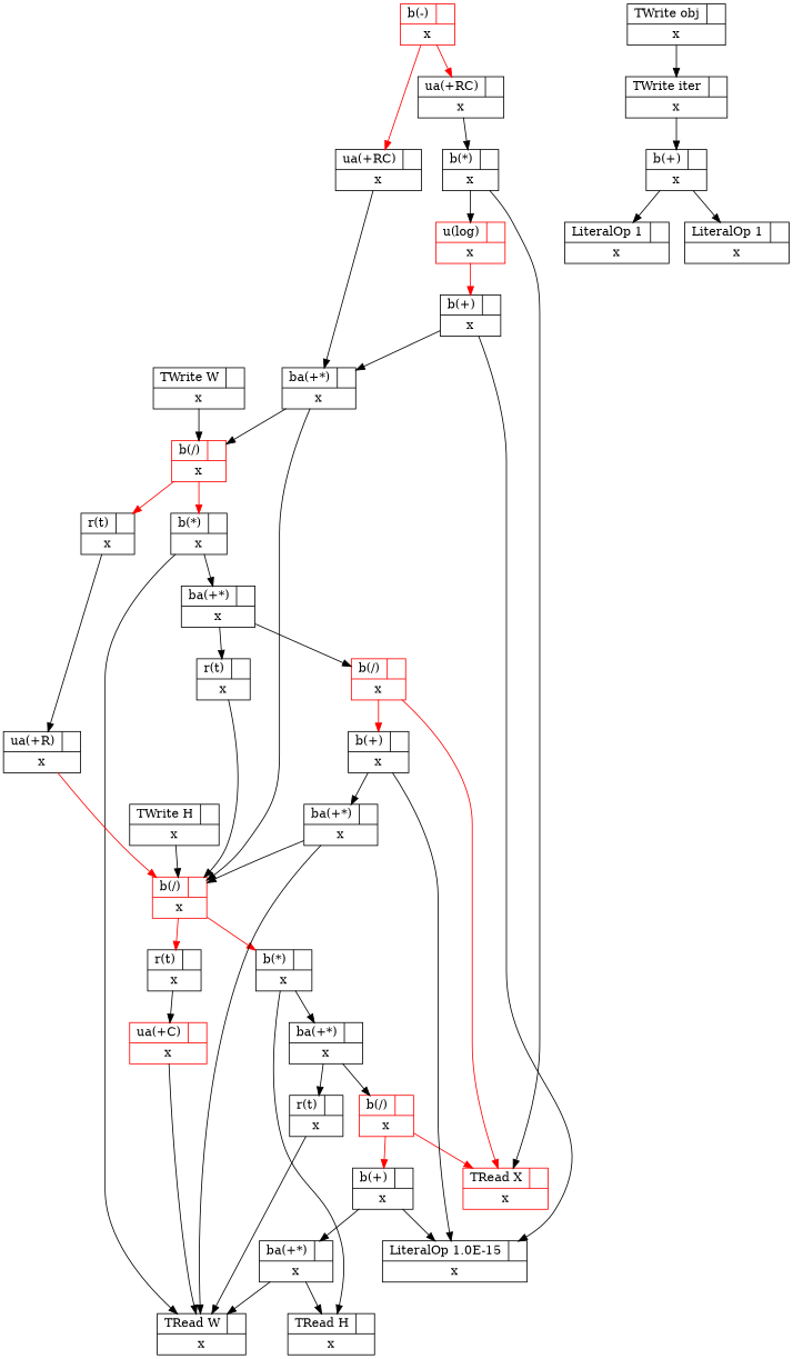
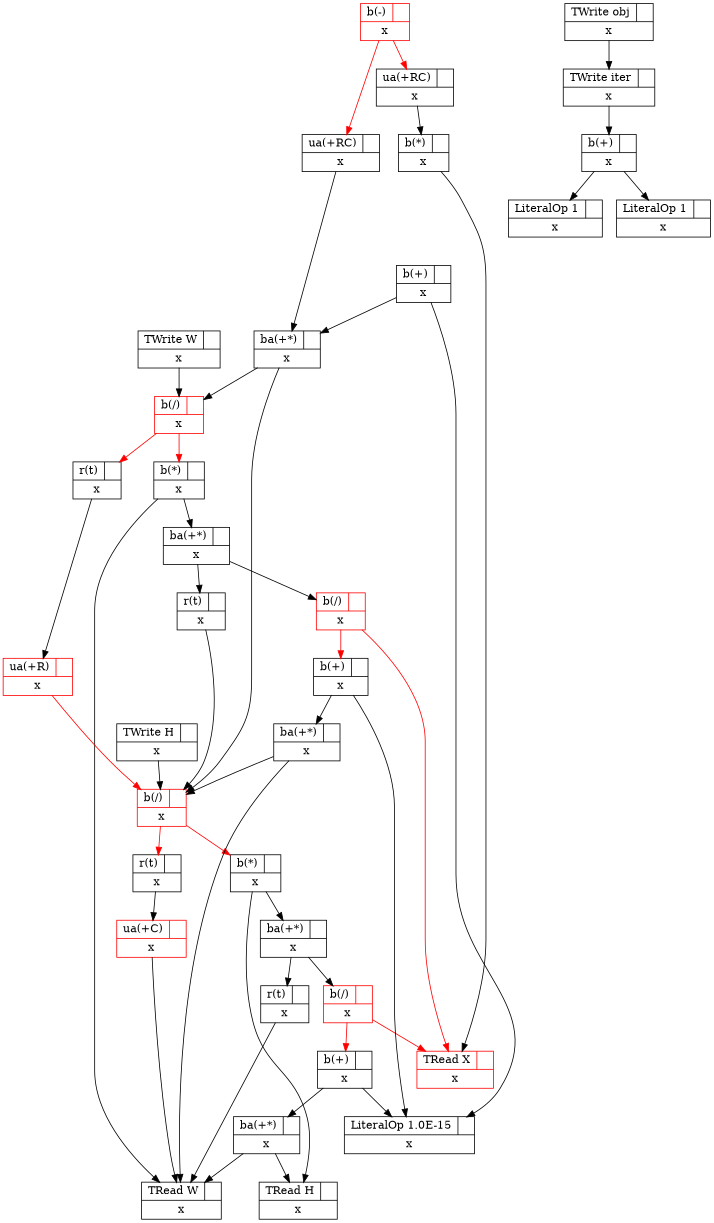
  digraph {
    node [color=black shape=record]
    edge [color=black]
    n1 [label="{{TRead H |  } | x}"]
    n2 [label="{{TRead W |  } | x}"]
    n3 [label="{{r(t) |  } | x}"]
    n4 [color=red label="{{TRead X |  } | x}"]
    n5 [label="{{ba(+*) |  } | x}"]
    n6 [label="{{LiteralOp 1.0E-15 |  } | x}"]
    n7 [label="{{b(+) |  } | x}"]
    n8 [color=red label="{{b(/) |  } | x}"]
    n9 [label="{{ba(+*) |  } | x}"]
    n10 [label="{{b(*) |  } | x}"]
    n11 [color=red label="{{ua(+C) |  } | x}"]
    n12 [label="{{r(t) |  } | x}"]
    n13 [color=red label="{{b(/) |  } | x}"]
    n14 [label="{{TWrite H |  } | x}"]
    n15 [label="{{ba(+*) |  } | x}"]
    n16 [label="{{b(+) |  } | x}"]
    n17 [color=red label="{{b(/) |  } | x}"]
    n18 [label="{{r(t) |  } | x}"]
    n19 [label="{{ba(+*) |  } | x}"]
    n20 [label="{{b(*) |  } | x}"]
-   n21 [label="{{ua(+R) |  } | x}"]
+   n21 [color=red label="{{ua(+R) |  } | x}"]
    n22 [label="{{r(t) |  } | x}"]
    n23 [color=red label="{{b(/) |  } | x}"]
    n24 [label="{{TWrite W |  } | x}"]
    n25 [label="{{ba(+*) |  } | x}"]
    n26 [label="{{ua(+RC) |  } | x}"]
    n27 [label="{{b(+) |  } | x}"]
-   n28 [color=red label="{{u(log) |  } | x}"]
    n29 [label="{{b(*) |  } | x}"]
    n30 [label="{{ua(+RC) |  } | x}"]
    n31 [color=red label="{{b(-) |  } | x}"]
    n32 [label="{{TWrite obj |  } | x}"]
    n33 [label="{{TWrite iter |  } | x}"]
    n34 [label="{{LiteralOp 1 |  } | x}"]
    n35 [label="{{LiteralOp 1 |  } | x}"]
    n36 [label="{{b(+) |  } | x}"]
    n3 -> n2
    n5 -> n1
    n5 -> n2
    n7 -> n5
    n7 -> n6
    n8 -> n4 [color=red]
    n8 -> n7 [color=red]
    n9 -> n3
    n9 -> n8
    n10 -> n1
    n10 -> n9
    n11 -> n2
    n12 -> n11
    n13 -> n10 [color=red]
    n13 -> n12 [color=red]
    n14 -> n13
    n15 -> n2
    n15 -> n13
    n16 -> n6
    n16 -> n15
    n17 -> n4 [color=red]
    n17 -> n16 [color=red]
    n18 -> n13
    n19 -> n17
    n19 -> n18
    n20 -> n2
    n20 -> n19
    n21 -> n13 [color=red]
    n22 -> n21
    n23 -> n20 [color=red]
    n23 -> n22 [color=red]
    n24 -> n23
    n25 -> n13
    n25 -> n23
    n26 -> n25
    n27 -> n6
    n27 -> n25
-   n28 -> n27 [color=red]
    n29 -> n4
-   n29 -> n28
    n30 -> n29
    n31 -> n26 [color=red]
    n31 -> n30 [color=red]
    n32 -> n33
    n33 -> n36
    n36 -> n34
    n36 -> n35
  }
